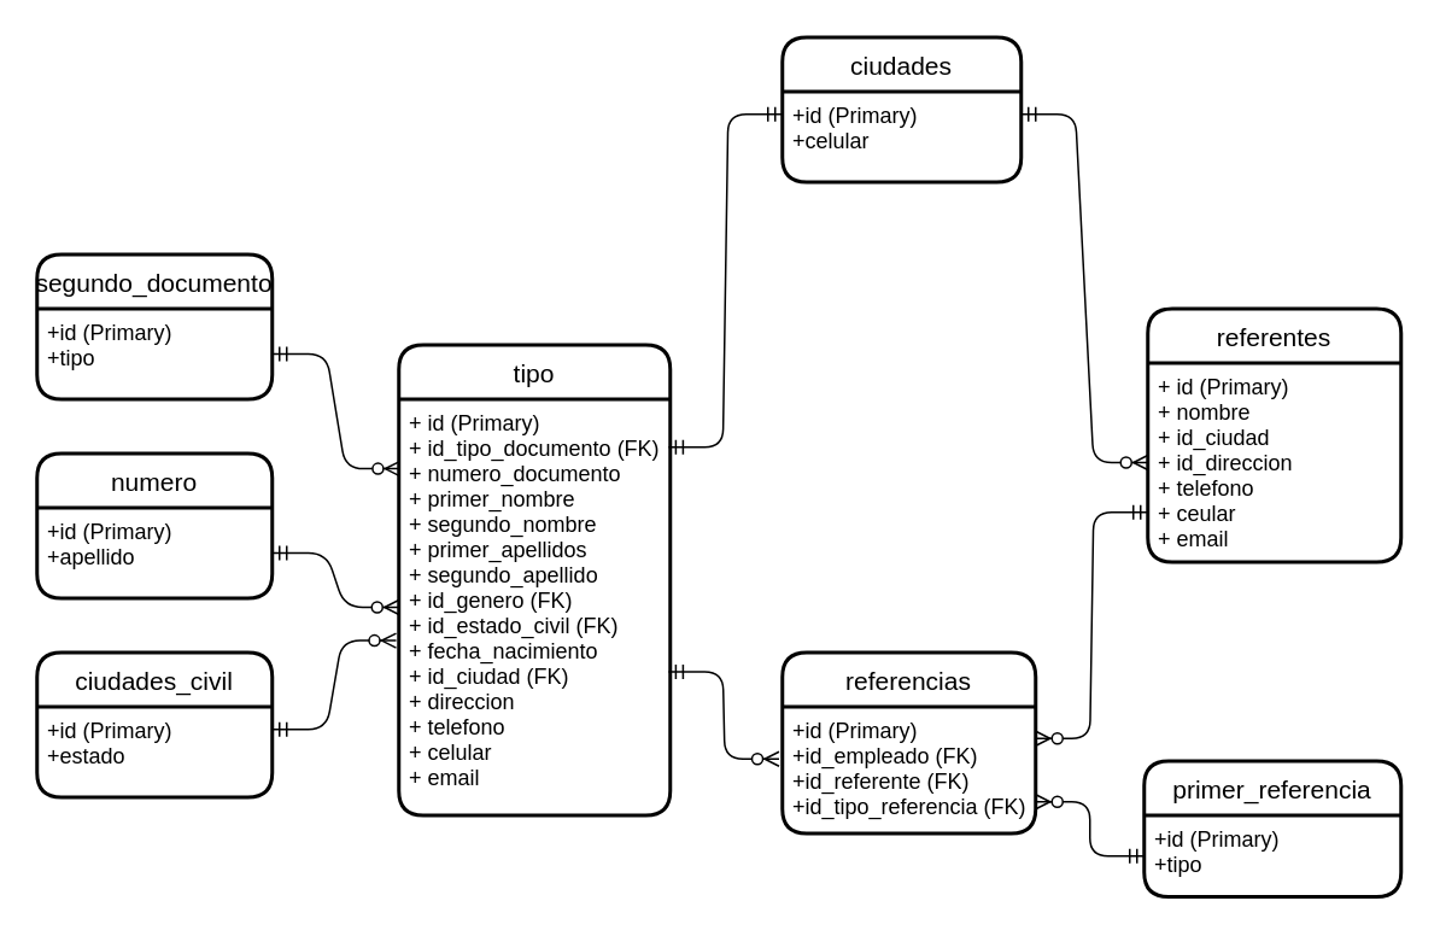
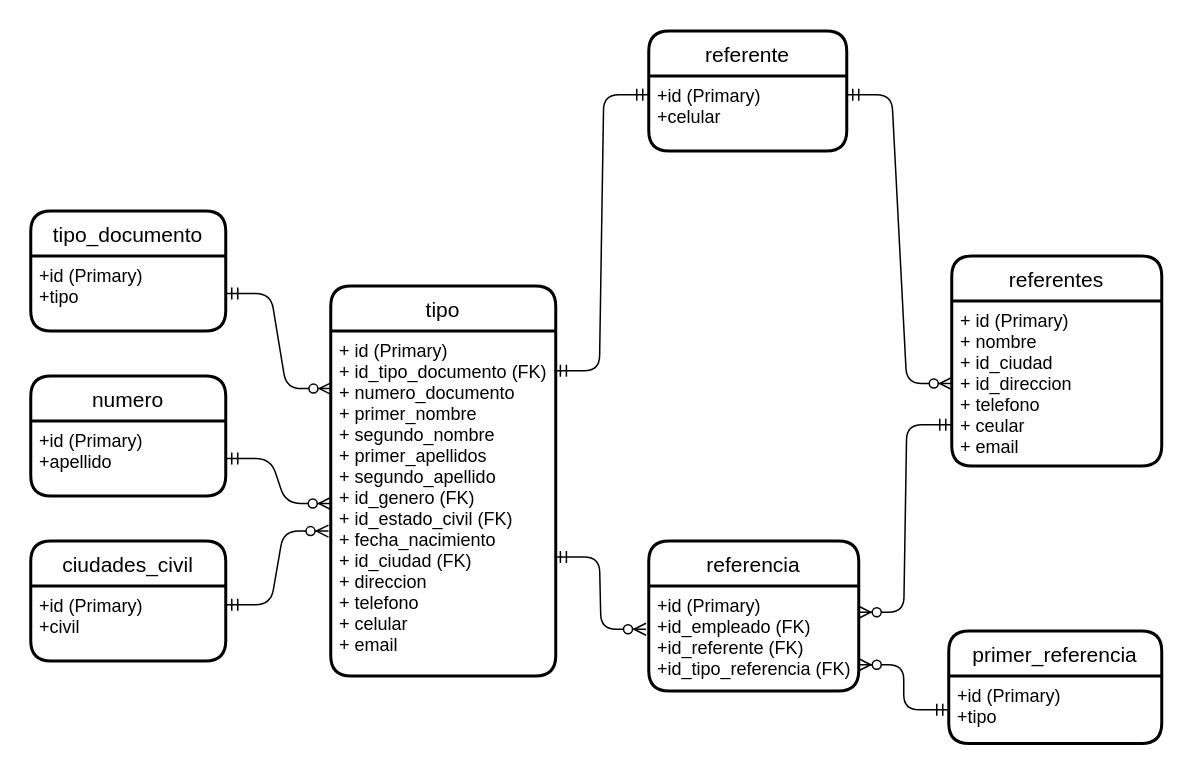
  <mxCell id="0" />
  <mxCell id="1" parent="0" />
  <mxCell id="2" value="tipo" style="swimlane;childLayout=stackLayout;horizontal=1;startSize=30;horizontalStack=0;rounded=1;fontSize=14;fontStyle=0;strokeWidth=2;resizeParent=0;resizeLast=1;shadow=0;dashed=0;align=center;" parent="1" vertex="1"><mxGeometry x="220" y="190" width="150" height="260" as="geometry" /></mxCell>
  <mxCell id="3" value="+ id (Primary)&#10;+ id_tipo_documento (FK)&#10;+ numero_documento&#10;+ primer_nombre&#10;+ segundo_nombre&#10;+ primer_apellidos&#10;+ segundo_apellido&#10;+ id_genero (FK)&#10;+ id_estado_civil (FK)&#10;+ fecha_nacimiento&#10;+ id_ciudad (FK)&#10;+ direccion&#10;+ telefono&#10;+ celular&#10;+ email&#10;" style="align=left;strokeColor=none;fillColor=none;spacingLeft=4;fontSize=12;verticalAlign=top;resizable=0;rotatable=0;part=1;" parent="2" vertex="1"><mxGeometry y="30" width="150" height="230" as="geometry" /></mxCell>
  <mxCell id="4" value="referentes" style="swimlane;childLayout=stackLayout;horizontal=1;startSize=30;horizontalStack=0;rounded=1;fontSize=14;fontStyle=0;strokeWidth=2;resizeParent=0;resizeLast=1;shadow=0;dashed=0;align=center;" parent="1" vertex="1"><mxGeometry x="634" y="170" width="140" height="140" as="geometry" /></mxCell>
  <mxCell id="5" value="+ id (Primary)&#10;+ nombre&#10;+ id_ciudad&#10;+ id_direccion&#10;+ telefono&#10;+ ceular&#10;+ email" style="align=left;strokeColor=none;fillColor=none;spacingLeft=4;fontSize=12;verticalAlign=top;resizable=0;rotatable=0;part=1;" parent="4" vertex="1"><mxGeometry y="30" width="140" height="110" as="geometry" /></mxCell>
  <mxCell id="6" style="edgeStyle=orthogonalEdgeStyle;rounded=0;orthogonalLoop=1;jettySize=auto;html=1;exitX=0.5;exitY=1;exitDx=0;exitDy=0;entryX=0.5;entryY=1;entryDx=0;entryDy=0;" parent="4" source="4" target="5" edge="1"><mxGeometry relative="1" as="geometry" /></mxCell>
- <mxCell id="7" value="referencias" style="swimlane;childLayout=stackLayout;horizontal=1;startSize=30;horizontalStack=0;rounded=1;fontSize=14;fontStyle=0;strokeWidth=2;resizeParent=0;resizeLast=1;shadow=0;dashed=0;align=center;" parent="1" vertex="1"><mxGeometry x="432" y="360" width="140" height="100" as="geometry" /></mxCell>
+ <mxCell id="7" value="referencia" style="swimlane;childLayout=stackLayout;horizontal=1;startSize=30;horizontalStack=0;rounded=1;fontSize=14;fontStyle=0;strokeWidth=2;resizeParent=0;resizeLast=1;shadow=0;dashed=0;align=center;" parent="1" vertex="1"><mxGeometry x="432" y="360" width="140" height="100" as="geometry" /></mxCell>
  <mxCell id="8" value="+id (Primary)&#10;+id_empleado (FK)&#10;+id_referente (FK)&#10;+id_tipo_referencia (FK)" style="align=left;strokeColor=none;fillColor=none;spacingLeft=4;fontSize=12;verticalAlign=top;resizable=0;rotatable=0;part=1;" parent="7" vertex="1"><mxGeometry y="30" width="140" height="70" as="geometry" /></mxCell>
- <mxCell id="9" value="segundo_documento" style="swimlane;childLayout=stackLayout;horizontal=1;startSize=30;horizontalStack=0;rounded=1;fontSize=14;fontStyle=0;strokeWidth=2;resizeParent=0;resizeLast=1;shadow=0;dashed=0;align=center;" parent="1" vertex="1"><mxGeometry x="20" y="140" width="130" height="80" as="geometry" /></mxCell>
+ <mxCell id="9" value="tipo_documento" style="swimlane;childLayout=stackLayout;horizontal=1;startSize=30;horizontalStack=0;rounded=1;fontSize=14;fontStyle=0;strokeWidth=2;resizeParent=0;resizeLast=1;shadow=0;dashed=0;align=center;" parent="1" vertex="1"><mxGeometry x="20" y="140" width="130" height="80" as="geometry" /></mxCell>
  <mxCell id="10" value="+id (Primary)&#10;+tipo" style="align=left;strokeColor=none;fillColor=none;spacingLeft=4;fontSize=12;verticalAlign=top;resizable=0;rotatable=0;part=1;" parent="9" vertex="1"><mxGeometry y="30" width="130" height="50" as="geometry" /></mxCell>
  <mxCell id="11" value="primer_referencia" style="swimlane;childLayout=stackLayout;horizontal=1;startSize=30;horizontalStack=0;rounded=1;fontSize=14;fontStyle=0;strokeWidth=2;resizeParent=0;resizeLast=1;shadow=0;dashed=0;align=center;" parent="1" vertex="1"><mxGeometry x="632" y="420" width="142" height="75" as="geometry" /></mxCell>
  <mxCell id="12" value="+id (Primary)&#10;+tipo" style="align=left;strokeColor=none;fillColor=none;spacingLeft=4;fontSize=12;verticalAlign=top;resizable=0;rotatable=0;part=1;" parent="11" vertex="1"><mxGeometry y="30" width="142" height="45" as="geometry" /></mxCell>
- <mxCell id="13" value="ciudades" style="swimlane;childLayout=stackLayout;horizontal=1;startSize=30;horizontalStack=0;rounded=1;fontSize=14;fontStyle=0;strokeWidth=2;resizeParent=0;resizeLast=1;shadow=0;dashed=0;align=center;" parent="1" vertex="1"><mxGeometry x="432" y="20" width="132" height="80" as="geometry" /></mxCell>
+ <mxCell id="13" value="referente" style="swimlane;childLayout=stackLayout;horizontal=1;startSize=30;horizontalStack=0;rounded=1;fontSize=14;fontStyle=0;strokeWidth=2;resizeParent=0;resizeLast=1;shadow=0;dashed=0;align=center;" parent="1" vertex="1"><mxGeometry x="432" y="20" width="132" height="80" as="geometry" /></mxCell>
  <mxCell id="14" value="+id (Primary)&#10;+celular" style="align=left;strokeColor=none;fillColor=none;spacingLeft=4;fontSize=12;verticalAlign=top;resizable=0;rotatable=0;part=1;" parent="13" vertex="1"><mxGeometry y="30" width="132" height="50" as="geometry" /></mxCell>
  <mxCell id="15" value="ciudades_civil" style="swimlane;childLayout=stackLayout;horizontal=1;startSize=30;horizontalStack=0;rounded=1;fontSize=14;fontStyle=0;strokeWidth=2;resizeParent=0;resizeLast=1;shadow=0;dashed=0;align=center;" parent="1" vertex="1"><mxGeometry x="20" y="360" width="130" height="80" as="geometry" /></mxCell>
- <mxCell id="16" value="+id (Primary)&#10;+estado" style="align=left;strokeColor=none;fillColor=none;spacingLeft=4;fontSize=12;verticalAlign=top;resizable=0;rotatable=0;part=1;" parent="15" vertex="1"><mxGeometry y="30" width="130" height="50" as="geometry" /></mxCell>
+ <mxCell id="16" value="+id (Primary)&#10;+civil" style="align=left;strokeColor=none;fillColor=none;spacingLeft=4;fontSize=12;verticalAlign=top;resizable=0;rotatable=0;part=1;" parent="15" vertex="1"><mxGeometry y="30" width="130" height="50" as="geometry" /></mxCell>
  <mxCell id="17" value="numero" style="swimlane;childLayout=stackLayout;horizontal=1;startSize=30;horizontalStack=0;rounded=1;fontSize=14;fontStyle=0;strokeWidth=2;resizeParent=0;resizeLast=1;shadow=0;dashed=0;align=center;" parent="1" vertex="1"><mxGeometry x="20" y="250" width="130" height="80" as="geometry" /></mxCell>
  <mxCell id="18" value="+id (Primary)&#10;+apellido" style="align=left;strokeColor=none;fillColor=none;spacingLeft=4;fontSize=12;verticalAlign=top;resizable=0;rotatable=0;part=1;" parent="17" vertex="1"><mxGeometry y="30" width="130" height="50" as="geometry" /></mxCell>
  <mxCell id="19" value="" style="edgeStyle=entityRelationEdgeStyle;fontSize=12;html=1;endArrow=ERzeroToMany;startArrow=ERmandOne;exitX=1;exitY=0.5;exitDx=0;exitDy=0;entryX=0.003;entryY=0.167;entryDx=0;entryDy=0;entryPerimeter=0;" parent="1" source="10" target="3" edge="1"><mxGeometry width="100" height="100" relative="1" as="geometry"><mxPoint x="160" y="190" as="sourcePoint" /><mxPoint x="480" y="190" as="targetPoint" /></mxGeometry></mxCell>
  <mxCell id="20" value="" style="edgeStyle=entityRelationEdgeStyle;fontSize=12;html=1;endArrow=ERmandOne;startArrow=ERmandOne;exitX=0.994;exitY=0.115;exitDx=0;exitDy=0;exitPerimeter=0;entryX=0;entryY=0.25;entryDx=0;entryDy=0;" parent="1" source="3" target="14" edge="1"><mxGeometry width="100" height="100" relative="1" as="geometry"><mxPoint x="380" y="290" as="sourcePoint" /><mxPoint x="430.284" y="156.72" as="targetPoint" /></mxGeometry></mxCell>
  <mxCell id="21" value="" style="edgeStyle=entityRelationEdgeStyle;fontSize=12;html=1;endArrow=ERzeroToMany;startArrow=ERmandOne;exitX=0;exitY=0.5;exitDx=0;exitDy=0;entryX=1;entryY=0.75;entryDx=0;entryDy=0;" parent="1" source="12" target="8" edge="1"><mxGeometry width="100" height="100" relative="1" as="geometry"><mxPoint x="380" y="290" as="sourcePoint" /><mxPoint x="480" y="190" as="targetPoint" /></mxGeometry></mxCell>
  <mxCell id="22" value="" style="edgeStyle=entityRelationEdgeStyle;fontSize=12;html=1;endArrow=ERzeroToMany;startArrow=ERmandOne;exitX=1;exitY=0.5;exitDx=0;exitDy=0;entryX=0;entryY=0.5;entryDx=0;entryDy=0;" parent="1" source="18" edge="1" target="3"><mxGeometry width="100" height="100" relative="1" as="geometry"><mxPoint x="380" y="290" as="sourcePoint" /><mxPoint x="220" y="370" as="targetPoint" /></mxGeometry></mxCell>
  <mxCell id="23" value="" style="edgeStyle=entityRelationEdgeStyle;fontSize=12;html=1;endArrow=ERzeroToMany;startArrow=ERmandOne;exitX=1;exitY=0.25;exitDx=0;exitDy=0;entryX=-0.01;entryY=0.58;entryDx=0;entryDy=0;entryPerimeter=0;" parent="1" source="16" target="3" edge="1"><mxGeometry width="100" height="100" relative="1" as="geometry"><mxPoint x="380" y="290" as="sourcePoint" /><mxPoint x="220" y="380" as="targetPoint" /></mxGeometry></mxCell>
  <mxCell id="24" value="" style="edgeStyle=entityRelationEdgeStyle;fontSize=12;html=1;endArrow=ERzeroToMany;startArrow=ERmandOne;exitX=0.994;exitY=0.655;exitDx=0;exitDy=0;exitPerimeter=0;entryX=-0.013;entryY=0.412;entryDx=0;entryDy=0;entryPerimeter=0;" parent="1" source="3" target="8" edge="1"><mxGeometry width="100" height="100" relative="1" as="geometry"><mxPoint x="380" y="290" as="sourcePoint" /><mxPoint x="480" y="190" as="targetPoint" /></mxGeometry></mxCell>
  <mxCell id="25" value="" style="edgeStyle=entityRelationEdgeStyle;fontSize=12;html=1;endArrow=ERzeroToMany;startArrow=ERmandOne;entryX=1;entryY=0.25;entryDx=0;entryDy=0;exitX=0;exitY=0.75;exitDx=0;exitDy=0;" parent="1" source="5" target="8" edge="1"><mxGeometry width="100" height="100" relative="1" as="geometry"><mxPoint x="510" y="300" as="sourcePoint" /><mxPoint x="480" y="190" as="targetPoint" /></mxGeometry></mxCell>
  <mxCell id="26" value="" style="edgeStyle=entityRelationEdgeStyle;fontSize=12;html=1;endArrow=ERzeroToMany;startArrow=ERmandOne;entryX=0;entryY=0.5;entryDx=0;entryDy=0;exitX=1;exitY=0.25;exitDx=0;exitDy=0;" parent="1" source="14" target="5" edge="1"><mxGeometry width="100" height="100" relative="1" as="geometry"><mxPoint x="774" y="93" as="sourcePoint" /><mxPoint x="702" y="240" as="targetPoint" /></mxGeometry></mxCell>
